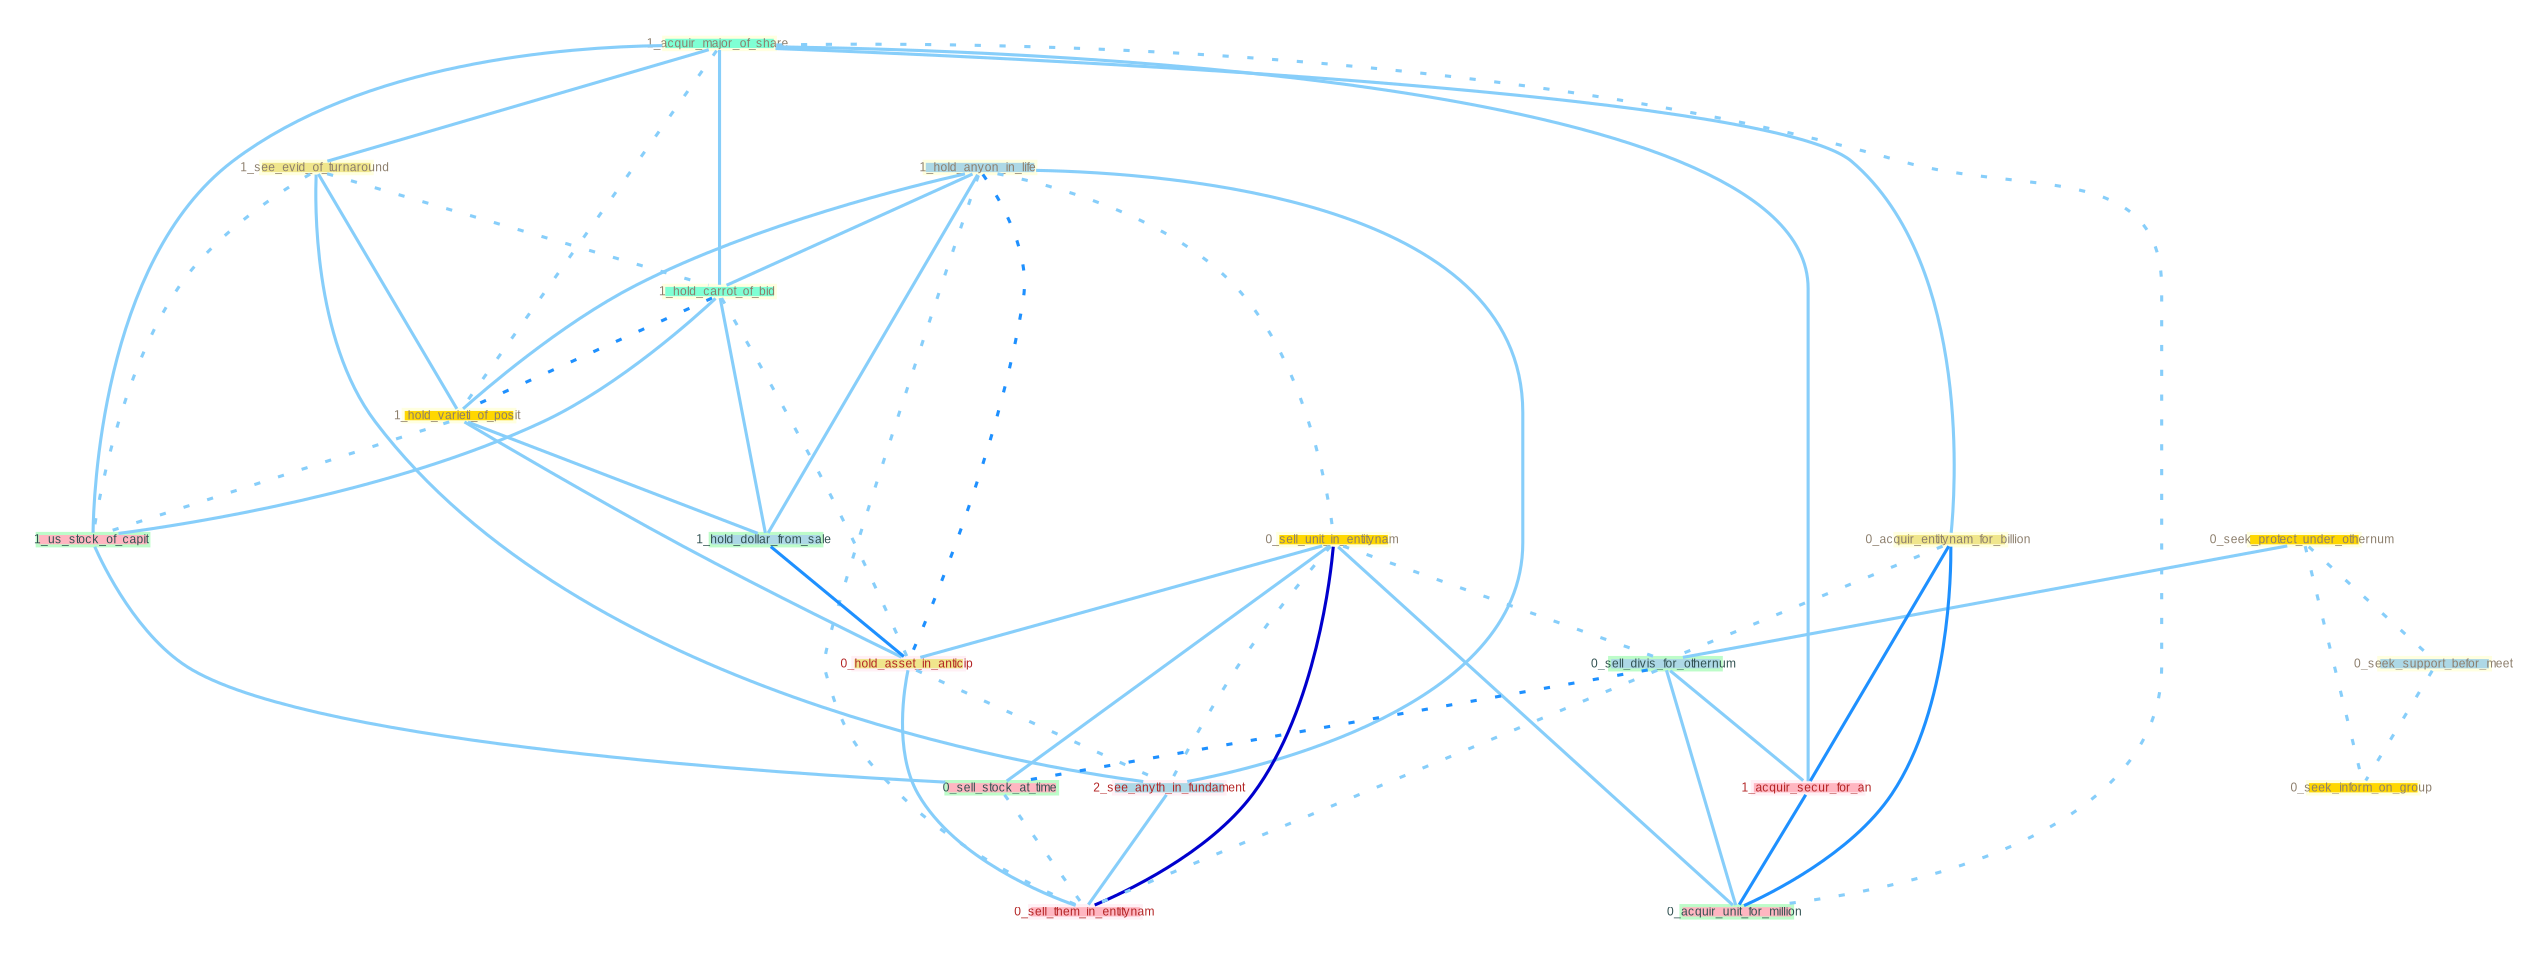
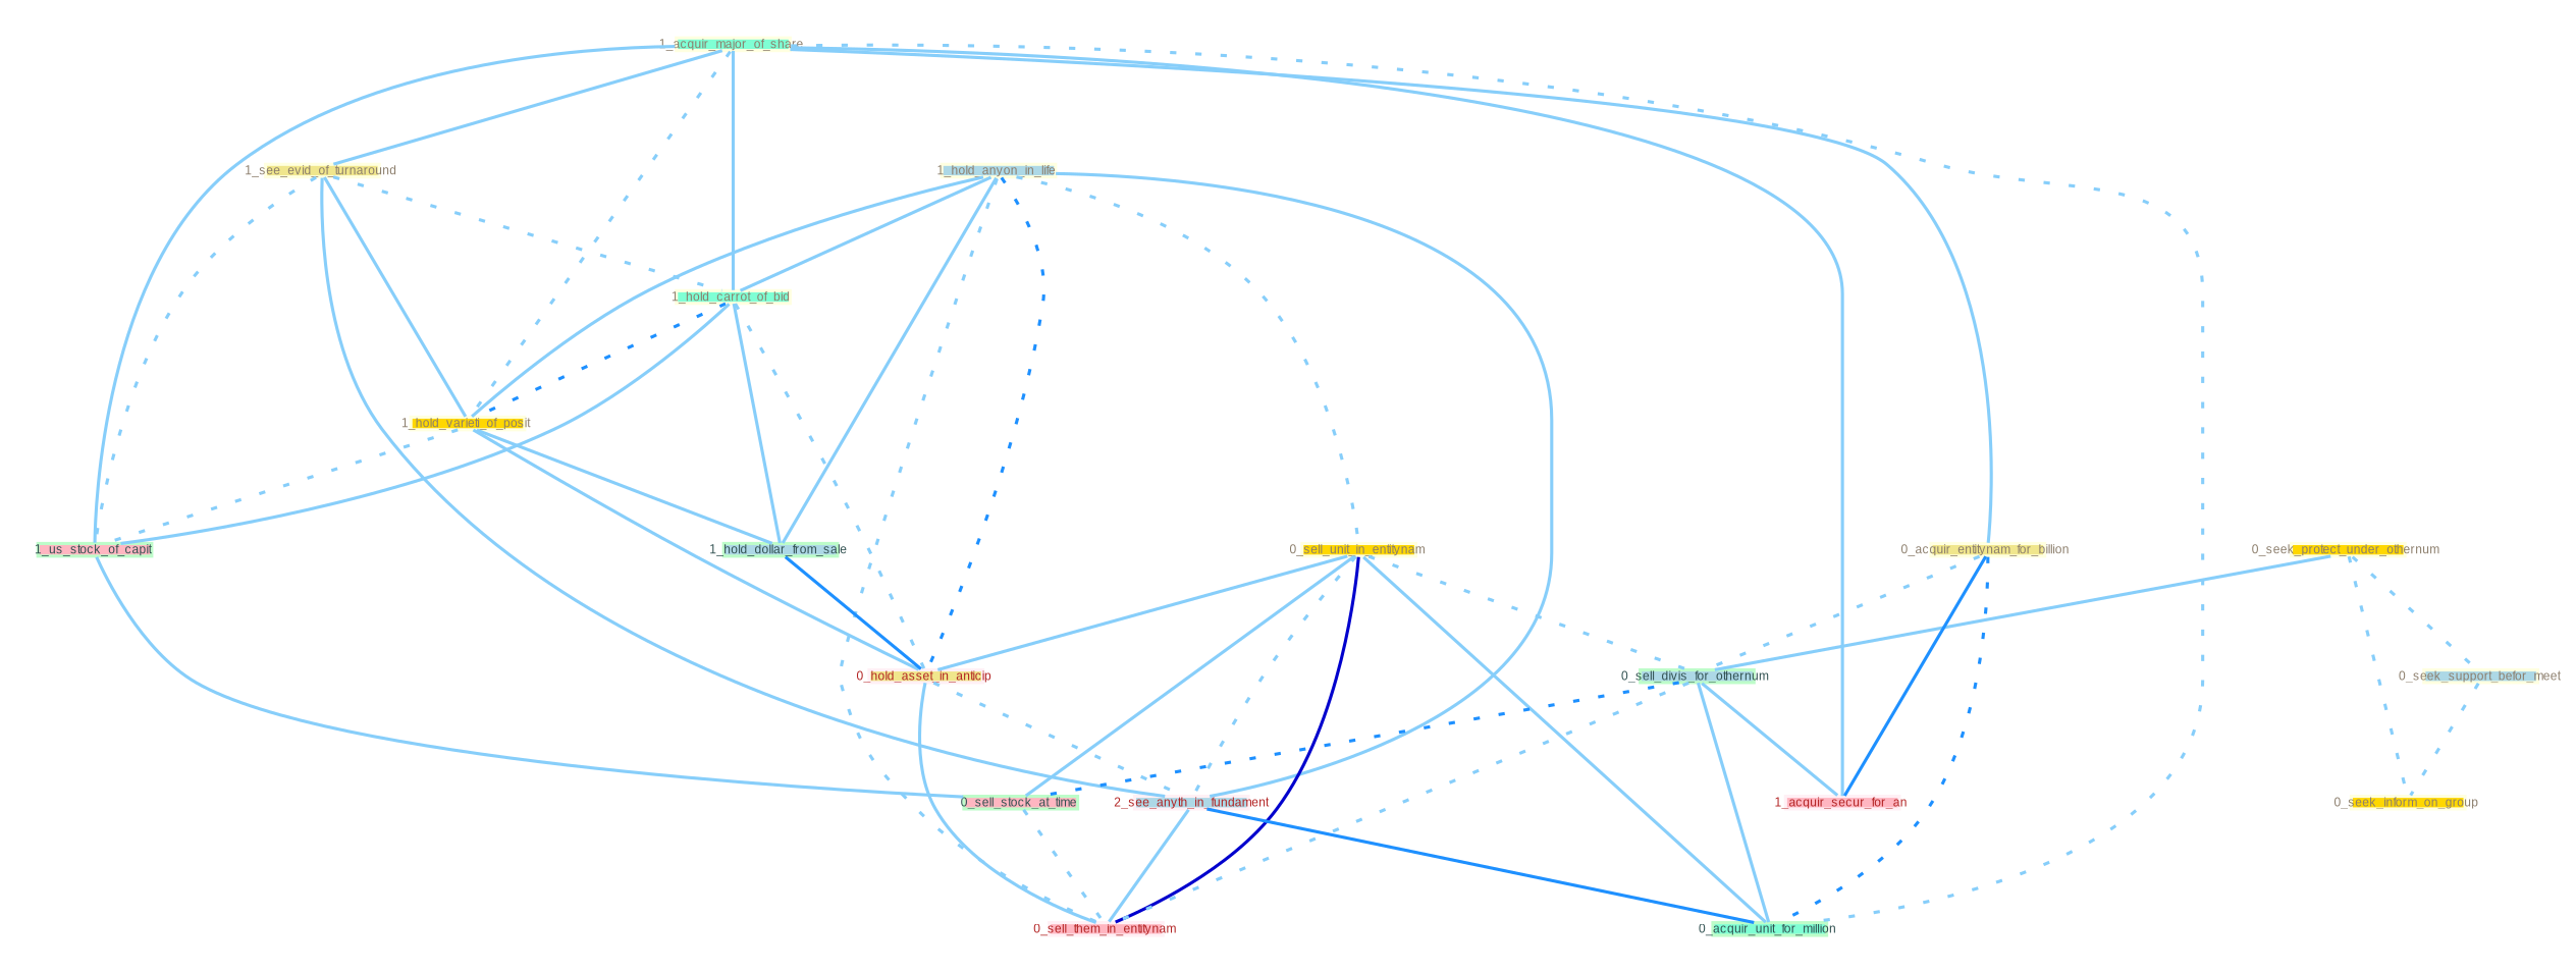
  graph {
    fontname="Liberation Sans"
    node [color="#ffffe0" fillcolor=lightblue fixedsize=true fontcolor="#8b7d6b" fontname="Liberation Sans" fontsize=4 shape=polygon style=filled]
    edge [color="#87cefa" fontname="Liberation Sans" style=solid w=1]
    "1_acquir_major_of_share " [fillcolor=aquamarine height=.06 width=.5]
    "0_seek_protect_under_othernum " [fillcolor=gold height=.06 width=.5]
    "0_seek_support_befor_meet " [height=.06 width=.5]
    "1_see_evid_of_turnaround " [fillcolor=khaki height=.06 width=.5]
    "1_hold_anyon_in_life " [height=.06 width=.5]
    "0_sell_unit_in_entitynam " [fillcolor=gold height=.06 width=.5]
    "1_hold_carrot_of_bid " [fillcolor=aquamarine height=.06 width=.5]
    "0_seek_inform_on_group " [fillcolor=gold height=.06 width=.5]
    "0_acquir_entitynam_for_billion " [fillcolor=khaki height=.06 width=.5]
    "1_hold_varieti_of_posit " [fillcolor=gold height=.06 width=.5]
    "1_acquir_secur_for_an " [color="#fff0f5" fillcolor=lightpink fontcolor="#b22222" height=.06 width=.5]
    "0_hold_asset_in_anticip " [color="#fff0f5" fillcolor=khaki fontcolor="#b22222" height=.06 width=.5]
    n13 [color="#fff0f5" fontcolor="#b22222" height=.06 label="2_see_anyth_in_fundament" width=.5]
    "0_sell_them_in_entitynam " [color="#fff0f5" fillcolor=lightpink fontcolor="#b22222" height=.06 width=.5]
    "1_us_stock_of_capit " [color="#BDFCC9" fillcolor=lightpink fontcolor="#2f4f4f" height=.06 width=.5]
-   "0_acquir_unit_for_million " [color="#BDFCC9" fillcolor=lightpink fontcolor="#2f4f4f" height=.06 width=.5]
+   "0_acquir_unit_for_million " [color="#BDFCC9" fillcolor=aquamarine fontcolor="#2f4f4f" height=.06 width=.5]
    "0_sell_divis_for_othernum " [color="#BDFCC9" fontcolor="#2f4f4f" height=.06 width=.5]
    "1_hold_dollar_from_sale " [color="#BDFCC9" fontcolor="#2f4f4f" height=.06 width=.5]
    "0_sell_stock_at_time " [color="#BDFCC9" fillcolor=lightpink fontcolor="#2f4f4f" height=.06 width=.5]
    subgraph sub_1 {
      "1_acquir_major_of_share "
      "0_seek_protect_under_othernum "
      "0_seek_support_befor_meet "
      "1_see_evid_of_turnaround "
      "1_hold_anyon_in_life "
      "0_sell_unit_in_entitynam "
      "1_hold_carrot_of_bid "
      "0_seek_inform_on_group "
      "0_acquir_entitynam_for_billion "
      "1_hold_varieti_of_posit "
    }
    subgraph sub_2 {
      "1_acquir_secur_for_an "
      "0_hold_asset_in_anticip "
      n13
      "0_sell_them_in_entitynam "
    }
    "1_acquir_major_of_share " -- "1_see_evid_of_turnaround "
    "1_acquir_major_of_share " -- "1_hold_carrot_of_bid "
    "1_acquir_major_of_share " -- "0_acquir_entitynam_for_billion "
    "1_acquir_major_of_share " -- "1_hold_varieti_of_posit " [style=dotted]
    "1_acquir_major_of_share " -- "1_acquir_secur_for_an "
    "1_acquir_major_of_share " -- "1_us_stock_of_capit "
    "1_acquir_major_of_share " -- "0_acquir_unit_for_million " [style=dotted]
    "0_seek_protect_under_othernum " -- "0_seek_support_befor_meet " [style=dotted]
    "0_seek_protect_under_othernum " -- "0_seek_inform_on_group " [style=dotted]
    "0_seek_protect_under_othernum " -- "0_sell_divis_for_othernum "
    "0_seek_support_befor_meet " -- "0_seek_inform_on_group " [style=dotted]
    "1_see_evid_of_turnaround " -- "1_hold_carrot_of_bid " [style=dotted]
    "1_see_evid_of_turnaround " -- "1_hold_varieti_of_posit "
    "1_see_evid_of_turnaround " -- n13
    "1_see_evid_of_turnaround " -- "1_us_stock_of_capit " [style=dotted]
    "1_hold_anyon_in_life " -- "0_sell_unit_in_entitynam " [style=dotted]
    "1_hold_anyon_in_life " -- "1_hold_carrot_of_bid "
    "1_hold_anyon_in_life " -- "1_hold_varieti_of_posit "
    "1_hold_anyon_in_life " -- "0_hold_asset_in_anticip " [color="#1e90ff" style=dotted w=2]
    "1_hold_anyon_in_life " -- n13
    "1_hold_anyon_in_life " -- "0_sell_them_in_entitynam " [style=dotted]
    "1_hold_anyon_in_life " -- "1_hold_dollar_from_sale "
    "0_sell_unit_in_entitynam " -- "0_hold_asset_in_anticip "
    "0_sell_unit_in_entitynam " -- n13 [style=dotted]
    "0_sell_unit_in_entitynam " -- "0_sell_them_in_entitynam " [color="#0000cd" w=3]
    "0_sell_unit_in_entitynam " -- "0_acquir_unit_for_million "
    "0_sell_unit_in_entitynam " -- "0_sell_divis_for_othernum " [style=dotted]
    "0_sell_unit_in_entitynam " -- "0_sell_stock_at_time "
    "1_hold_carrot_of_bid " -- "1_hold_varieti_of_posit " [color="#1e90ff" style=dotted w=2]
    "1_hold_carrot_of_bid " -- "0_hold_asset_in_anticip " [style=dotted]
    "1_hold_carrot_of_bid " -- "1_us_stock_of_capit "
    "1_hold_carrot_of_bid " -- "1_hold_dollar_from_sale "
    "0_acquir_entitynam_for_billion " -- "1_acquir_secur_for_an " [color="#1e90ff" w=2]
-   "0_acquir_entitynam_for_billion " -- "0_acquir_unit_for_million " [color="#1e90ff" w=2]
+   "0_acquir_entitynam_for_billion " -- "0_acquir_unit_for_million " [color="#1e90ff" style=dotted w=2]
    "0_acquir_entitynam_for_billion " -- "0_sell_divis_for_othernum " [style=dotted]
    "1_hold_varieti_of_posit " -- "0_hold_asset_in_anticip "
    "1_hold_varieti_of_posit " -- "1_us_stock_of_capit " [style=dotted]
    "1_hold_varieti_of_posit " -- "1_hold_dollar_from_sale "
-   "1_acquir_secur_for_an " -- "0_acquir_unit_for_million " [color="#1e90ff" w=2]
+   n13 -- "0_acquir_unit_for_million " [color="#1e90ff" w=2]
    "0_hold_asset_in_anticip " -- n13 [style=dotted]
    "0_hold_asset_in_anticip " -- "0_sell_them_in_entitynam "
    n13 -- "0_sell_them_in_entitynam "
    "1_us_stock_of_capit " -- "0_sell_stock_at_time "
    "0_sell_divis_for_othernum " -- "1_acquir_secur_for_an "
    "0_sell_divis_for_othernum " -- "0_sell_them_in_entitynam " [style=dotted]
    "0_sell_divis_for_othernum " -- "0_acquir_unit_for_million "
    "0_sell_divis_for_othernum " -- "0_sell_stock_at_time " [color="#1e90ff" style=dotted]
    "1_hold_dollar_from_sale " -- "0_hold_asset_in_anticip " [color="#1e90ff"]
    "0_sell_stock_at_time " -- "0_sell_them_in_entitynam " [style=dotted]
  }
